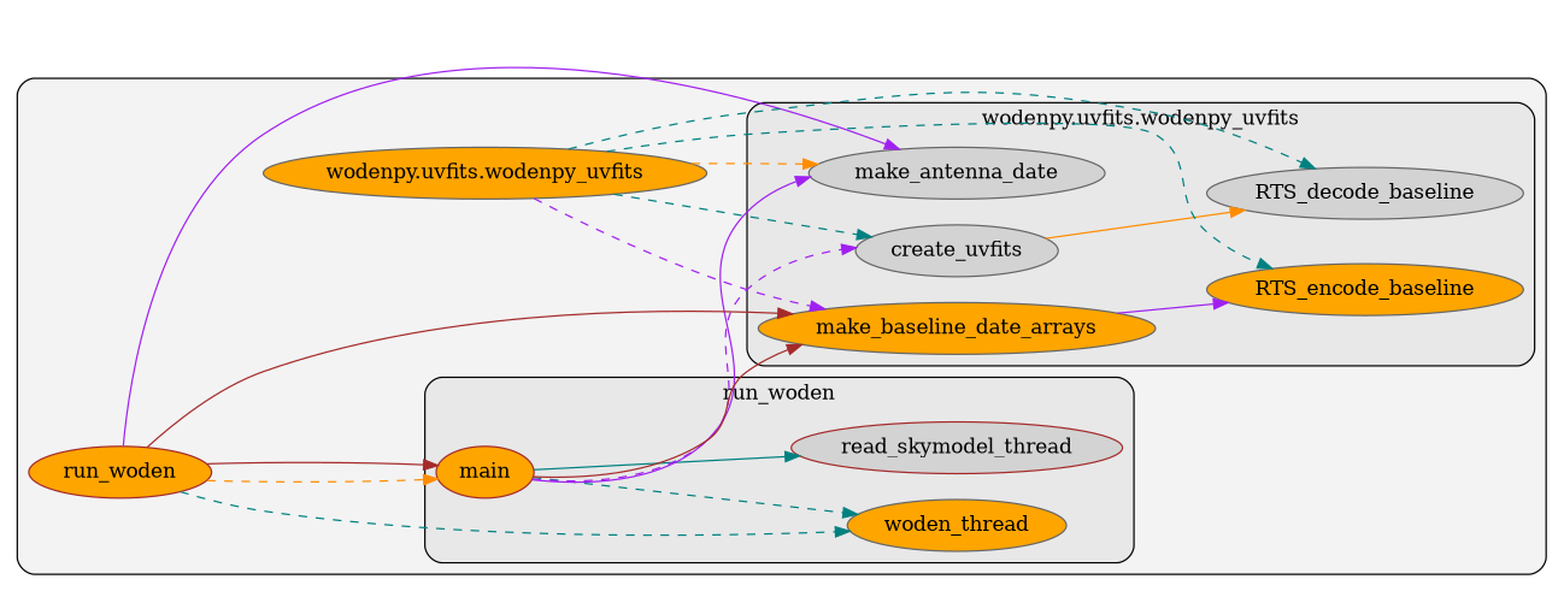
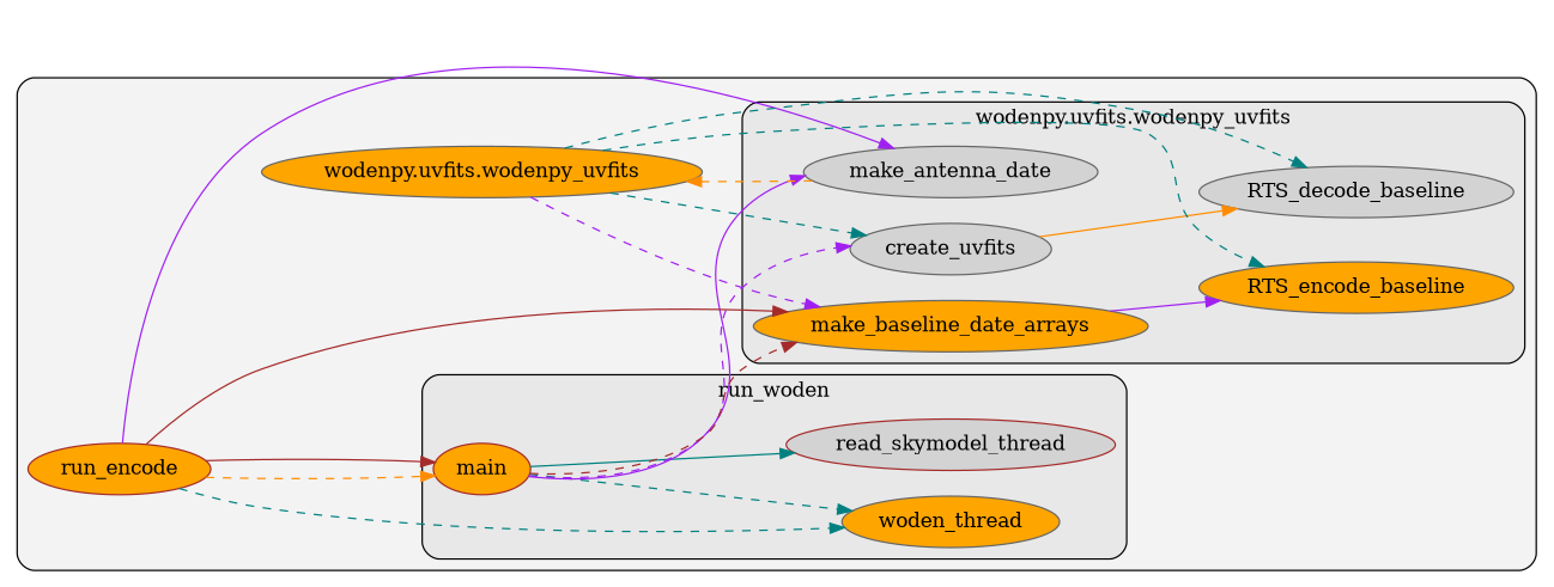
  digraph {
    clusterrank=local
    rankdir=LR
    node [color=gray40 fillcolor=orange fontcolor="#000000" group=1 style=filled]
    edge [color=teal style=dashed]
    n1 [color=brown group=0 label=main]
    n2 [color=brown fillcolor=lightgrey group=0 label=read_skymodel_thread]
    n3 [group=0 label=woden_thread]
    n4 [fillcolor=lightgrey label=RTS_decode_baseline]
    n5 [label=RTS_encode_baseline]
    n6 [fillcolor=lightgrey label=create_uvfits]
    n7 [fillcolor=lightgrey label=make_antenna_date]
    n8 [label=make_baseline_date_arrays]
-   n9 [color=brown group=0 label=run_woden]
+   n9 [color=brown group=0 label=run_encode]
    n10 [label="wodenpy.uvfits.wodenpy_uvfits"]
    subgraph cluster_1 {
      fillcolor="#80808018"
      style="filled,rounded"
      n9
      n10
      subgraph cluster_2 {
        fillcolor="#80808018"
        label=run_woden
        style="filled,rounded"
        n1
        n2
        n3
      }
      subgraph cluster_3 {
        fillcolor="#80808018"
        label="wodenpy.uvfits.wodenpy_uvfits"
        style="filled,rounded"
        n4
        n5
        n6
        n7
        n8
      }
    }
    n1 -> n2 [style=solid]
    n1 -> n3
    n1 -> n6 [color=purple]
    n1 -> n7 [color=purple style=solid]
-   n1 -> n8 [color=brown style=solid]
+   n1 -> n8 [color=brown]
    n6 -> n4 [color=darkorange style=solid]
    n8 -> n5 [color=purple style=solid]
    n9 -> n1 [color=darkorange]
    n9 -> n1 [color=brown style=solid]
    n9 -> n3
    n9 -> n7 [color=purple style=solid]
    n9 -> n8 [color=brown style=solid]
    n10 -> n4
    n10 -> n5
    n10 -> n6
-   n10 -> n7 [color=darkorange]
+   n7 -> n10 [color=darkorange]
    n10 -> n8 [color=purple]
  }
